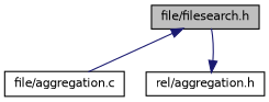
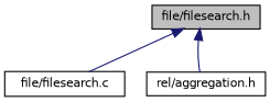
  digraph {
    node [color=black fontname=Helvetica fontsize=10 shape=record]
    edge [color=midnightblue dir=back fontname=Helvetica fontsize=10 labelfontname=Helvetica labelfontsize=10 style=solid]
    n1 [fillcolor=grey75 fontcolor=black height=0.2 label="file/filesearch.h" style=filled width=0.4]
-   n2 [height=0.2 label="file/aggregation.c" width=0.4]
+   n2 [height=0.2 label="file/filesearch.c" width=0.4]
    n3 [height=0.2 label="rel/aggregation.h" width=0.4]
    n1 -> n2
-   n3 -> n1
+   n1 -> n3
  }
